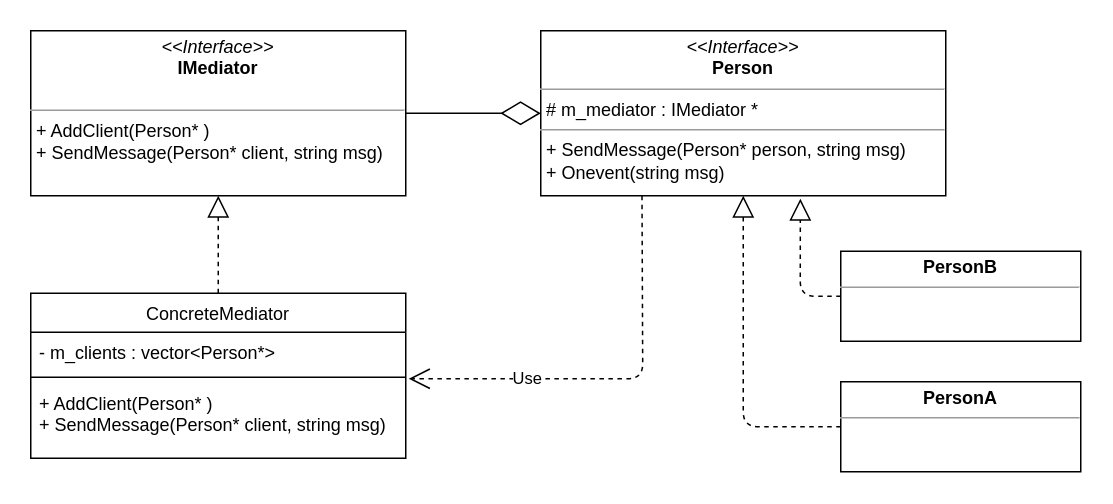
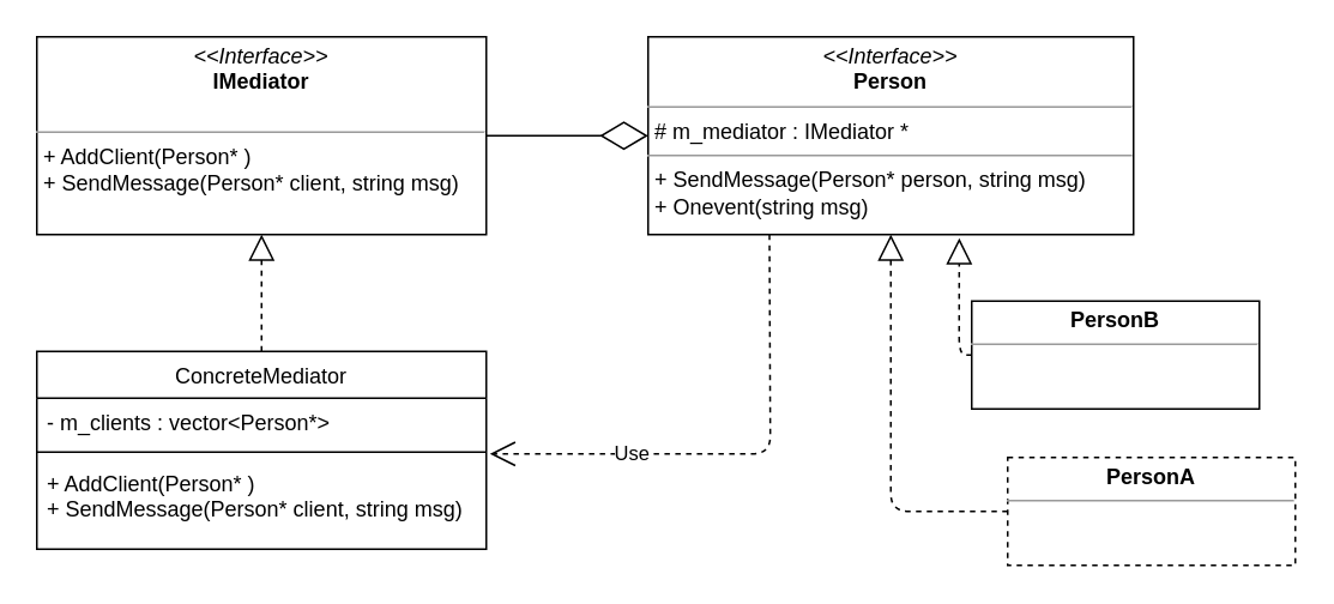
  <mxCell id="0" />
  <mxCell id="1" parent="0" />
  <mxCell id="2" value="&lt;p style=&quot;margin: 0px ; margin-top: 4px ; text-align: center&quot;&gt;&lt;i&gt;&amp;lt;&amp;lt;Interface&amp;gt;&amp;gt;&lt;/i&gt;&lt;br&gt;&lt;b&gt;IMediator&lt;/b&gt;&lt;/p&gt;&lt;p style=&quot;margin: 0px ; margin-left: 4px&quot;&gt;&lt;br&gt;&lt;/p&gt;&lt;hr size=&quot;1&quot;&gt;&lt;p style=&quot;margin: 0px ; margin-left: 4px&quot;&gt;+ AddClient(Person* )&lt;br&gt;+ SendMessage(Person* client, string msg)&lt;/p&gt;" style="verticalAlign=top;align=left;overflow=fill;fontSize=12;fontFamily=Helvetica;html=1;" vertex="1" parent="1"><mxGeometry x="20" y="20" width="250" height="110" as="geometry" /></mxCell>
  <mxCell id="3" value="&lt;p style=&quot;margin: 0px ; margin-top: 4px ; text-align: center&quot;&gt;&lt;i&gt;&amp;lt;&amp;lt;Interface&amp;gt;&amp;gt;&lt;/i&gt;&lt;br&gt;&lt;b&gt;Person&lt;/b&gt;&lt;/p&gt;&lt;hr size=&quot;1&quot;&gt;&lt;p style=&quot;margin: 0px ; margin-left: 4px&quot;&gt;# m_mediator : IMediator *&lt;/p&gt;&lt;hr size=&quot;1&quot;&gt;&lt;p style=&quot;margin: 0px ; margin-left: 4px&quot;&gt;+ SendMessage(Person* person, string msg)&lt;br&gt;+ Onevent(string msg)&lt;/p&gt;" style="verticalAlign=top;align=left;overflow=fill;fontSize=12;fontFamily=Helvetica;html=1;" vertex="1" parent="1"><mxGeometry x="360" y="20" width="270" height="110" as="geometry" /></mxCell>
  <mxCell id="4" value="" style="endArrow=block;dashed=1;endFill=0;endSize=12;html=1;entryX=0.5;entryY=1;entryDx=0;entryDy=0;exitX=0.5;exitY=0;exitDx=0;exitDy=0;" edge="1" parent="1" source="10" target="2"><mxGeometry width="160" relative="1" as="geometry"><mxPoint x="120" y="460" as="sourcePoint" /><mxPoint x="280" y="460" as="targetPoint" /></mxGeometry></mxCell>
  <mxCell id="5" value="" style="endArrow=diamondThin;endFill=0;endSize=24;html=1;exitX=1;exitY=0.5;exitDx=0;exitDy=0;entryX=0;entryY=0.5;entryDx=0;entryDy=0;" edge="1" parent="1" source="2" target="3"><mxGeometry width="160" relative="1" as="geometry"><mxPoint x="260" y="-50" as="sourcePoint" /><mxPoint x="420" y="-50" as="targetPoint" /></mxGeometry></mxCell>
- <mxCell id="6" value="&lt;p style=&quot;margin: 0px ; margin-top: 4px ; text-align: center&quot;&gt;&lt;b&gt;PersonA&lt;/b&gt;&lt;/p&gt;&lt;hr size=&quot;1&quot;&gt;&lt;div style=&quot;height: 2px&quot;&gt;&lt;/div&gt;" style="verticalAlign=top;align=left;overflow=fill;fontSize=12;fontFamily=Helvetica;html=1;" vertex="1" parent="1"><mxGeometry x="560" y="254" width="160" height="60" as="geometry" /></mxCell>
- <mxCell id="7" value="&lt;p style=&quot;margin: 0px ; margin-top: 4px ; text-align: center&quot;&gt;&lt;b&gt;PersonB&lt;/b&gt;&lt;/p&gt;&lt;hr size=&quot;1&quot;&gt;&lt;div style=&quot;height: 2px&quot;&gt;&lt;/div&gt;" style="verticalAlign=top;align=left;overflow=fill;fontSize=12;fontFamily=Helvetica;html=1;" vertex="1" parent="1"><mxGeometry x="560" y="167" width="160" height="60" as="geometry" /></mxCell>
+ <mxCell id="6" value="&lt;p style=&quot;margin: 0px ; margin-top: 4px ; text-align: center&quot;&gt;&lt;b&gt;PersonA&lt;/b&gt;&lt;/p&gt;&lt;hr size=&quot;1&quot;&gt;&lt;div style=&quot;height: 2px&quot;&gt;&lt;/div&gt;" style="verticalAlign=top;align=left;overflow=fill;fontSize=12;fontFamily=Helvetica;html=1;dashed=1;" vertex="1" parent="1"><mxGeometry x="560" y="254" width="160" height="60" as="geometry" /></mxCell>
+ <mxCell id="7" value="&lt;p style=&quot;margin: 0px ; margin-top: 4px ; text-align: center&quot;&gt;&lt;b&gt;PersonB&lt;/b&gt;&lt;/p&gt;&lt;hr size=&quot;1&quot;&gt;&lt;div style=&quot;height: 2px&quot;&gt;&lt;/div&gt;" style="verticalAlign=top;align=left;overflow=fill;fontSize=12;fontFamily=Helvetica;html=1;" vertex="1" parent="1"><mxGeometry x="540" y="167" width="160" height="60" as="geometry" /></mxCell>
  <mxCell id="8" value="" style="endArrow=block;dashed=1;endFill=0;endSize=12;html=1;entryX=0.5;entryY=1;entryDx=0;entryDy=0;exitX=0;exitY=0.5;exitDx=0;exitDy=0;" edge="1" parent="1" source="6" target="3"><mxGeometry width="160" relative="1" as="geometry"><mxPoint x="400" y="380" as="sourcePoint" /><mxPoint x="560" y="380" as="targetPoint" /><Array as="points"><mxPoint x="495" y="284" /></Array></mxGeometry></mxCell>
  <mxCell id="9" value="" style="endArrow=block;dashed=1;endFill=0;endSize=12;html=1;entryX=0.641;entryY=1.018;entryDx=0;entryDy=0;exitX=0;exitY=0.5;exitDx=0;exitDy=0;entryPerimeter=0;" edge="1" parent="1" source="7" target="3"><mxGeometry width="160" relative="1" as="geometry"><mxPoint x="380" y="360" as="sourcePoint" /><mxPoint x="540" y="360" as="targetPoint" /><Array as="points"><mxPoint x="533" y="197" /></Array></mxGeometry></mxCell>
  <mxCell id="10" value="ConcreteMediator" style="swimlane;fontStyle=0;childLayout=stackLayout;horizontal=1;startSize=26;fillColor=none;horizontalStack=0;resizeParent=1;resizeParentMax=0;resizeLast=0;collapsible=1;marginBottom=0;" vertex="1" parent="1"><mxGeometry x="20" y="195" width="250" height="110" as="geometry" /></mxCell>
  <mxCell id="11" value="- m_clients : vector&lt;Person*&gt;" style="text;strokeColor=none;fillColor=none;align=left;verticalAlign=top;spacingLeft=4;spacingRight=4;overflow=hidden;rotatable=0;points=[[0,0.5],[1,0.5]];portConstraint=eastwest;" vertex="1" parent="10"><mxGeometry y="26" width="250" height="26" as="geometry" /></mxCell>
  <mxCell id="12" value="" style="line;strokeWidth=1;fillColor=none;align=left;verticalAlign=middle;spacingTop=-1;spacingLeft=3;spacingRight=3;rotatable=0;labelPosition=right;points=[];portConstraint=eastwest;" vertex="1" parent="10"><mxGeometry y="52" width="250" height="8" as="geometry" /></mxCell>
  <mxCell id="13" value="+ AddClient(Person* )&#10;+ SendMessage(Person* client, string msg)" style="text;strokeColor=none;fillColor=none;align=left;verticalAlign=top;spacingLeft=4;spacingRight=4;overflow=hidden;rotatable=0;points=[[0,0.5],[1,0.5]];portConstraint=eastwest;" vertex="1" parent="10"><mxGeometry y="60" width="250" height="50" as="geometry" /></mxCell>
  <mxCell id="14" value="Use" style="endArrow=open;endSize=12;dashed=1;html=1;exitX=0.25;exitY=1;exitDx=0;exitDy=0;entryX=1.008;entryY=1.192;entryDx=0;entryDy=0;entryPerimeter=0;" edge="1" parent="1" source="3" target="11"><mxGeometry x="0.429" width="160" relative="1" as="geometry"><mxPoint x="340" y="360" as="sourcePoint" /><mxPoint x="500" y="360" as="targetPoint" /><Array as="points"><mxPoint x="428" y="252" /></Array><mxPoint as="offset" /></mxGeometry></mxCell>
